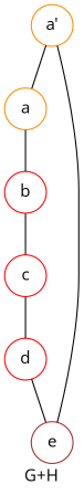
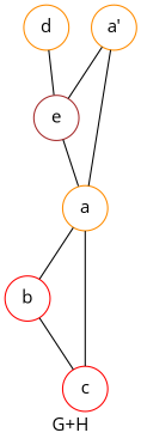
  graph {
    fontname="Open Sans"
    label="G+H"
    node [color=darkorange fontname="Open Sans" shape=circle]
    edge [fontname="Open Sans"]
    a
    b [color=red]
    c [color=red]
-   d [color=red]
+   d
    e [color=brown]
    "a'"
    a -- b
    b -- c
-   c -- d [weight=2]
+   c -- a [weight=2]
    d -- e
+   e -- a
    "a'" -- a
    "a'" -- e
  }
